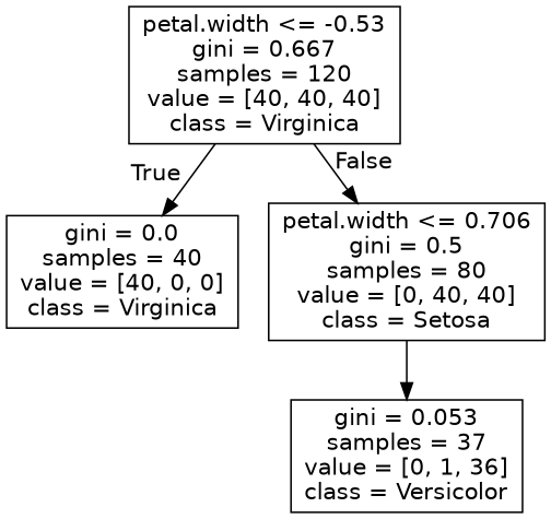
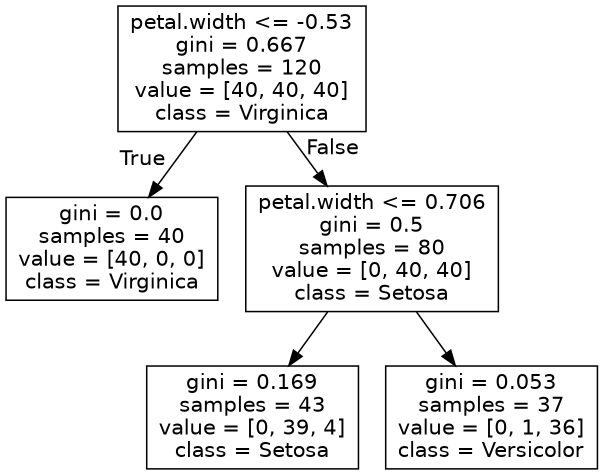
  digraph {
    node [fontname=helvetica shape=box]
    edge [fontname=helvetica]
    n1 [label="petal.width <= -0.53\ngini = 0.667\nsamples = 120\nvalue = [40, 40, 40]\nclass = Virginica"]
    n2 [label="gini = 0.0\nsamples = 40\nvalue = [40, 0, 0]\nclass = Virginica"]
    n3 [label="petal.width <= 0.706\ngini = 0.5\nsamples = 80\nvalue = [0, 40, 40]\nclass = Setosa"]
+   n4 [label="gini = 0.169\nsamples = 43\nvalue = [0, 39, 4]\nclass = Setosa"]
    n5 [label="gini = 0.053\nsamples = 37\nvalue = [0, 1, 36]\nclass = Versicolor"]
    n1 -> n2 [headlabel=True labelangle=45 labeldistance=2.5]
    n1 -> n3 [headlabel=False labelangle=-45 labeldistance=2.5]
+   n3 -> n4
    n3 -> n5
  }
